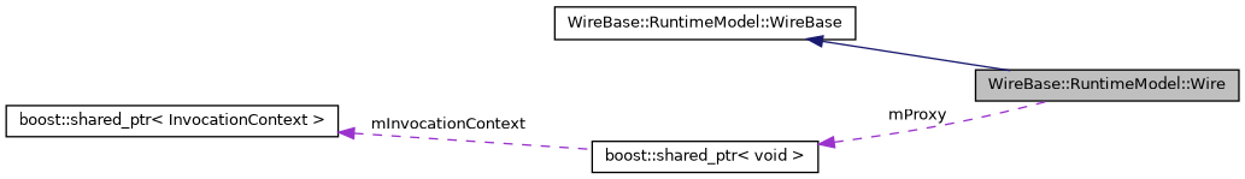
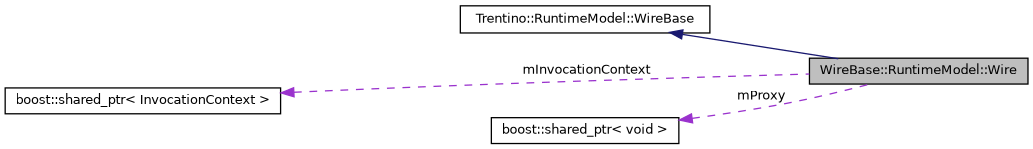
  digraph {
    rankdir=LR
    node [color=black fillcolor=white fontname=Helvetica fontsize=10 shape=record style=filled]
    edge [color=darkorchid3 dir=back fontname=Helvetica fontsize=10 labelfontname=Helvetica labelfontsize=10 style=dashed]
    n1 [fillcolor=grey75 fontcolor=black height=0.2 label="WireBase::RuntimeModel::Wire" width=0.4]
-   n2 [height=0.2 label="WireBase::RuntimeModel::WireBase" width=0.4]
+   n2 [height=0.2 label="Trentino::RuntimeModel::WireBase" width=0.4]
    n3 [height=0.2 label="boost::shared_ptr\< InvocationContext \>" width=0.4]
    n4 [height=0.2 label="boost::shared_ptr\< void \>" width=0.4]
    n2 -> n1 [color=midnightblue style=solid]
-   n3 -> n4 [label=" mInvocationContext"]
+   n3 -> n1 [label=" mInvocationContext"]
    n4 -> n1 [label=" mProxy"]
  }
